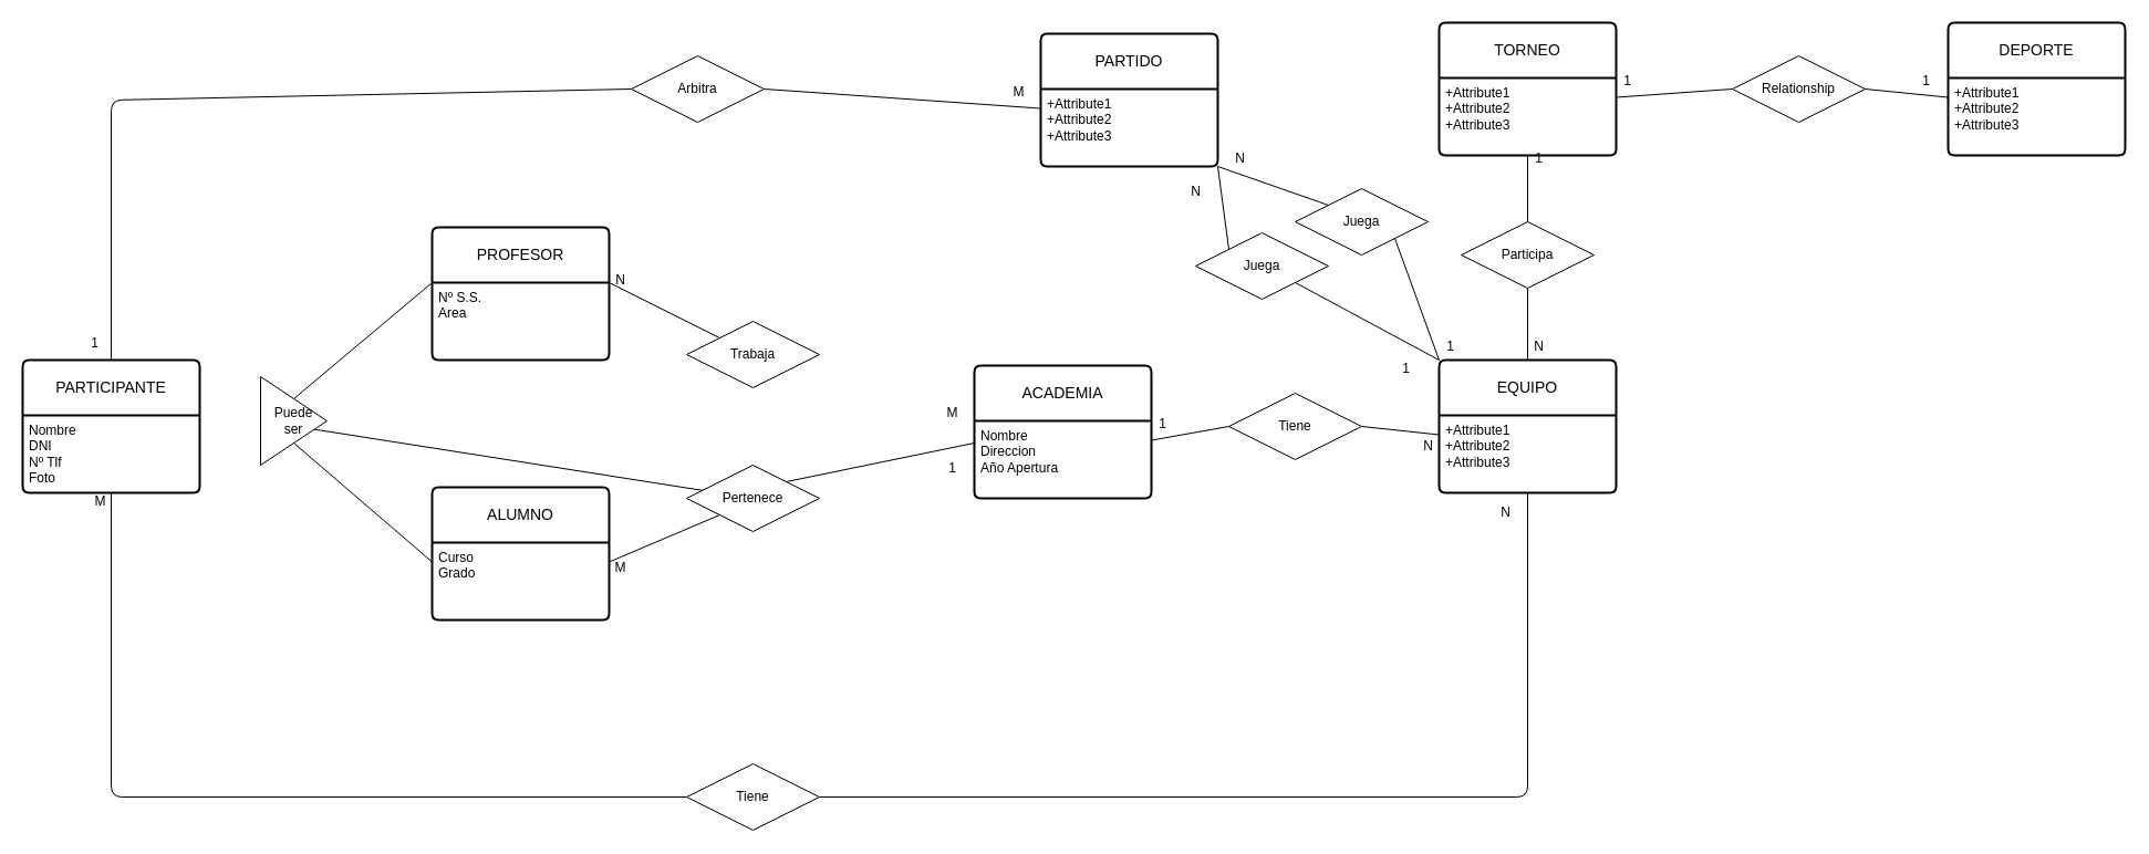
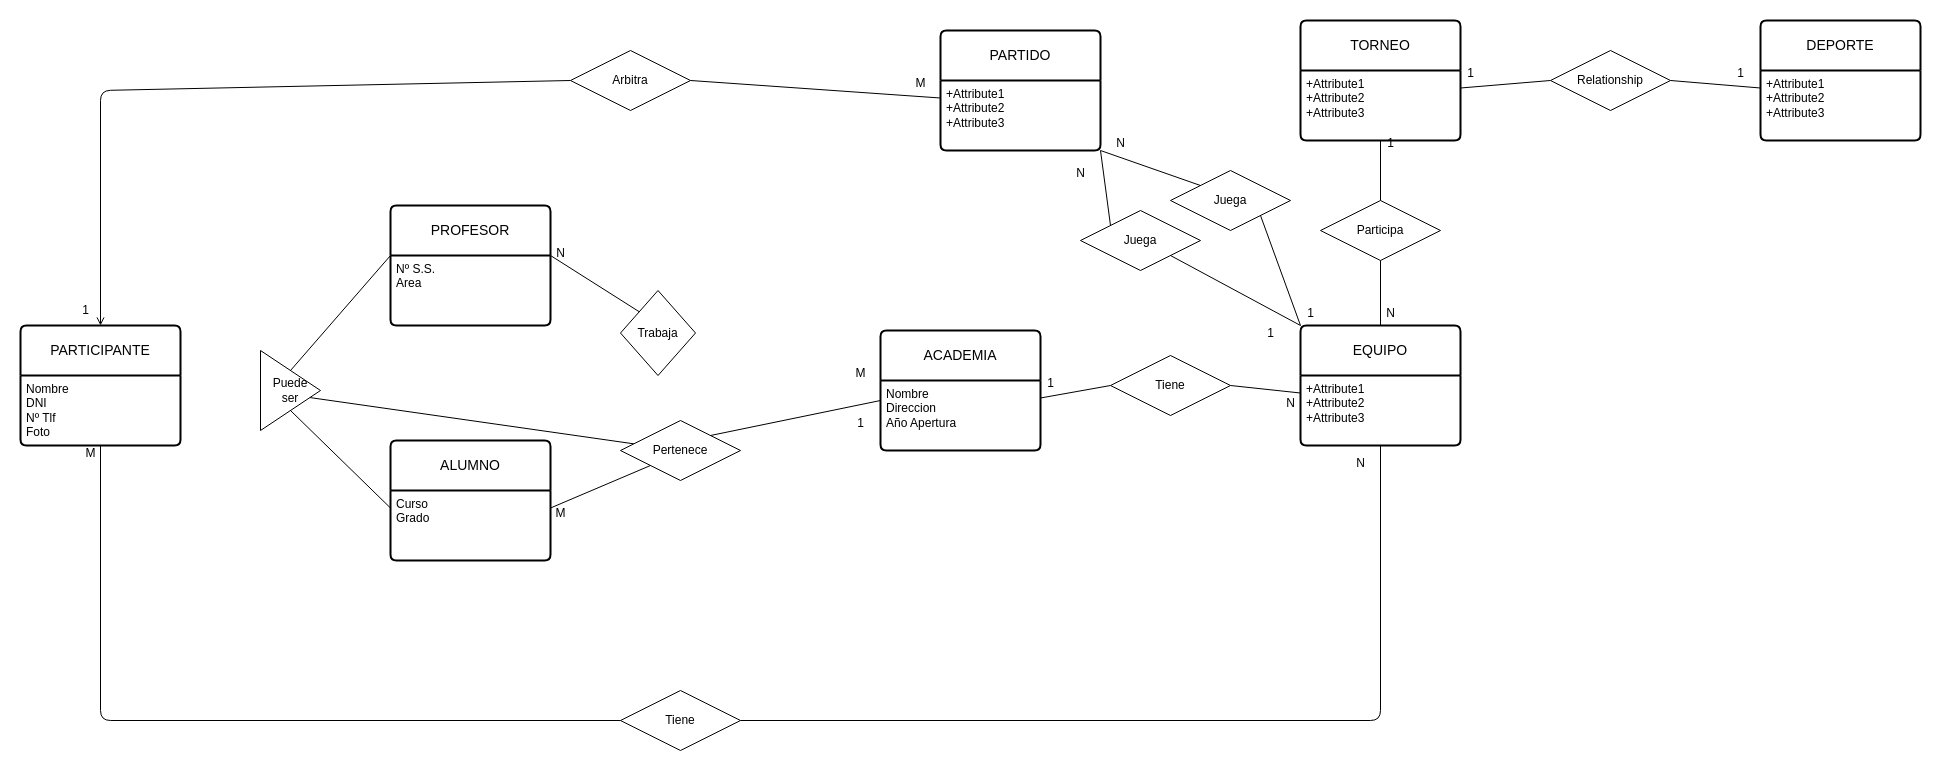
  <mxCell id="0" />
  <mxCell id="1" parent="0" />
  <mxCell id="2" value="PARTICIPANTE" style="swimlane;childLayout=stackLayout;horizontal=1;startSize=50;horizontalStack=0;rounded=1;fontSize=14;fontStyle=0;strokeWidth=2;resizeParent=0;resizeLast=1;shadow=0;dashed=0;align=center;arcSize=4;whiteSpace=wrap;html=1;" vertex="1" parent="1"><mxGeometry x="20" y="325" width="160" height="120" as="geometry" /></mxCell>
  <mxCell id="3" value="Nombre&lt;div&gt;DNI&lt;/div&gt;&lt;div&gt;Nº Tlf&lt;/div&gt;&lt;div&gt;Foto&lt;/div&gt;" style="align=left;strokeColor=none;fillColor=none;spacingLeft=4;fontSize=12;verticalAlign=top;resizable=0;rotatable=0;part=1;html=1;" vertex="1" parent="2"><mxGeometry y="50" width="160" height="70" as="geometry" /></mxCell>
  <mxCell id="4" value="PROFESOR" style="swimlane;childLayout=stackLayout;horizontal=1;startSize=50;horizontalStack=0;rounded=1;fontSize=14;fontStyle=0;strokeWidth=2;resizeParent=0;resizeLast=1;shadow=0;dashed=0;align=center;arcSize=4;whiteSpace=wrap;html=1;" vertex="1" parent="1"><mxGeometry x="390" y="205" width="160" height="120" as="geometry" /></mxCell>
  <mxCell id="5" value="&lt;div&gt;Nº S.S.&lt;/div&gt;&lt;div&gt;Area&lt;/div&gt;" style="align=left;strokeColor=none;fillColor=none;spacingLeft=4;fontSize=12;verticalAlign=top;resizable=0;rotatable=0;part=1;html=1;" vertex="1" parent="4"><mxGeometry y="50" width="160" height="70" as="geometry" /></mxCell>
  <mxCell id="6" value="ALUMNO" style="swimlane;childLayout=stackLayout;horizontal=1;startSize=50;horizontalStack=0;rounded=1;fontSize=14;fontStyle=0;strokeWidth=2;resizeParent=0;resizeLast=1;shadow=0;dashed=0;align=center;arcSize=4;whiteSpace=wrap;html=1;" vertex="1" parent="1"><mxGeometry x="390" y="440" width="160" height="120" as="geometry" /></mxCell>
  <mxCell id="7" value="Curso&lt;div&gt;Grado&lt;/div&gt;" style="align=left;strokeColor=none;fillColor=none;spacingLeft=4;fontSize=12;verticalAlign=top;resizable=0;rotatable=0;part=1;html=1;" vertex="1" parent="6"><mxGeometry y="50" width="160" height="70" as="geometry" /></mxCell>
  <mxCell id="8" value="EQUIPO" style="swimlane;childLayout=stackLayout;horizontal=1;startSize=50;horizontalStack=0;rounded=1;fontSize=14;fontStyle=0;strokeWidth=2;resizeParent=0;resizeLast=1;shadow=0;dashed=0;align=center;arcSize=4;whiteSpace=wrap;html=1;" vertex="1" parent="1"><mxGeometry x="1300" y="325" width="160" height="120" as="geometry" /></mxCell>
  <mxCell id="9" value="+Attribute1&#10;+Attribute2&#10;+Attribute3" style="align=left;strokeColor=none;fillColor=none;spacingLeft=4;fontSize=12;verticalAlign=top;resizable=0;rotatable=0;part=1;html=1;" vertex="1" parent="8"><mxGeometry y="50" width="160" height="70" as="geometry" /></mxCell>
  <mxCell id="10" value="ACADEMIA" style="swimlane;childLayout=stackLayout;horizontal=1;startSize=50;horizontalStack=0;rounded=1;fontSize=14;fontStyle=0;strokeWidth=2;resizeParent=0;resizeLast=1;shadow=0;dashed=0;align=center;arcSize=4;whiteSpace=wrap;html=1;" vertex="1" parent="1"><mxGeometry x="880" y="330" width="160" height="120" as="geometry" /></mxCell>
  <mxCell id="11" value="Nombre&lt;div&gt;Direccion&lt;/div&gt;&lt;div&gt;Año Apertura&lt;/div&gt;" style="align=left;strokeColor=none;fillColor=none;spacingLeft=4;fontSize=12;verticalAlign=top;resizable=0;rotatable=0;part=1;html=1;" vertex="1" parent="10"><mxGeometry y="50" width="160" height="70" as="geometry" /></mxCell>
  <mxCell id="12" value="" style="endArrow=none;html=1;exitX=0;exitY=0.5;exitDx=0;exitDy=0;" edge="1" parent="1" source="13" target="17"><mxGeometry width="50" height="50" relative="1" as="geometry"><mxPoint x="250" y="390" as="sourcePoint" /><mxPoint x="-35" y="50" as="targetPoint" /></mxGeometry></mxCell>
- <mxCell id="13" value="Puede&lt;div&gt;ser&lt;/div&gt;" style="triangle;whiteSpace=wrap;html=1;" vertex="1" parent="1"><mxGeometry x="235" y="340" width="60" height="80" as="geometry" /></mxCell>
+ <mxCell id="13" value="Puede&lt;div&gt;ser&lt;/div&gt;" style="triangle;whiteSpace=wrap;html=1;" vertex="1" parent="1"><mxGeometry x="260" y="350" width="60" height="80" as="geometry" /></mxCell>
  <mxCell id="14" value="" style="endArrow=none;html=1;entryX=0.5;entryY=0;entryDx=0;entryDy=0;exitX=0;exitY=0;exitDx=0;exitDy=0;" edge="1" parent="1" source="5" target="13"><mxGeometry width="50" height="50" relative="1" as="geometry"><mxPoint x="270" y="400" as="sourcePoint" /><mxPoint x="190" y="403" as="targetPoint" /></mxGeometry></mxCell>
  <mxCell id="15" value="" style="endArrow=none;html=1;entryX=0.5;entryY=1;entryDx=0;entryDy=0;exitX=0;exitY=0.25;exitDx=0;exitDy=0;" edge="1" parent="1" source="7" target="13"><mxGeometry width="50" height="50" relative="1" as="geometry"><mxPoint x="270" y="400" as="sourcePoint" /><mxPoint x="190" y="403" as="targetPoint" /></mxGeometry></mxCell>
  <mxCell id="16" value="Tiene" style="shape=rhombus;perimeter=rhombusPerimeter;whiteSpace=wrap;html=1;align=center;" vertex="1" parent="1"><mxGeometry x="620" y="690" width="120" height="60" as="geometry" /></mxCell>
  <mxCell id="17" value="Pertenece" style="shape=rhombus;perimeter=rhombusPerimeter;whiteSpace=wrap;html=1;align=center;" vertex="1" parent="1"><mxGeometry x="620" y="420" width="120" height="60" as="geometry" /></mxCell>
- <mxCell id="18" value="Trabaja" style="shape=rhombus;perimeter=rhombusPerimeter;whiteSpace=wrap;html=1;align=center;" vertex="1" parent="1"><mxGeometry x="620" y="290" width="120" height="60" as="geometry" /></mxCell>
+ <mxCell id="18" value="Trabaja" style="shape=rhombus;perimeter=rhombusPerimeter;whiteSpace=wrap;html=1;align=center;" vertex="1" parent="1"><mxGeometry x="620" y="290" width="75" height="85" as="geometry" /></mxCell>
  <mxCell id="19" value="" style="endArrow=none;html=1;entryX=0;entryY=0;entryDx=0;entryDy=0;exitX=1;exitY=0;exitDx=0;exitDy=0;" edge="1" parent="1" source="5" target="18"><mxGeometry width="50" height="50" relative="1" as="geometry"><mxPoint x="270" y="400" as="sourcePoint" /><mxPoint x="190" y="403" as="targetPoint" /></mxGeometry></mxCell>
  <mxCell id="20" value="" style="endArrow=none;html=1;entryX=0;entryY=1;entryDx=0;entryDy=0;exitX=1;exitY=0.25;exitDx=0;exitDy=0;" edge="1" parent="1" source="7" target="17"><mxGeometry width="50" height="50" relative="1" as="geometry"><mxPoint x="560" y="265" as="sourcePoint" /><mxPoint x="660" y="315" as="targetPoint" /></mxGeometry></mxCell>
  <mxCell id="21" value="" style="endArrow=none;html=1;exitX=1;exitY=0;exitDx=0;exitDy=0;" edge="1" parent="1" source="17"><mxGeometry width="50" height="50" relative="1" as="geometry"><mxPoint x="570" y="275" as="sourcePoint" /><mxPoint x="880" y="400" as="targetPoint" /></mxGeometry></mxCell>
  <mxCell id="22" value="" style="endArrow=none;html=1;entryX=0.5;entryY=1;entryDx=0;entryDy=0;exitX=0;exitY=0.5;exitDx=0;exitDy=0;" edge="1" parent="1" source="16" target="3"><mxGeometry width="50" height="50" relative="1" as="geometry"><mxPoint x="170" y="710" as="sourcePoint" /><mxPoint x="290" y="610" as="targetPoint" /><Array as="points"><mxPoint x="100" y="720" /></Array></mxGeometry></mxCell>
  <mxCell id="23" value="" style="endArrow=none;html=1;entryX=0.5;entryY=1;entryDx=0;entryDy=0;exitX=1;exitY=0.5;exitDx=0;exitDy=0;" edge="1" parent="1" source="16" target="9"><mxGeometry width="50" height="50" relative="1" as="geometry"><mxPoint x="60" y="790" as="sourcePoint" /><mxPoint x="110" y="455" as="targetPoint" /><Array as="points"><mxPoint x="1380" y="720" /></Array></mxGeometry></mxCell>
  <mxCell id="24" value="Tiene" style="shape=rhombus;perimeter=rhombusPerimeter;whiteSpace=wrap;html=1;align=center;" vertex="1" parent="1"><mxGeometry x="1110" y="355" width="120" height="60" as="geometry" /></mxCell>
  <mxCell id="25" value="" style="endArrow=none;html=1;exitX=1;exitY=0.5;exitDx=0;exitDy=0;entryX=0;entryY=0.25;entryDx=0;entryDy=0;" edge="1" parent="1" source="24" target="9"><mxGeometry width="50" height="50" relative="1" as="geometry"><mxPoint x="720" y="445" as="sourcePoint" /><mxPoint x="890" y="410" as="targetPoint" /></mxGeometry></mxCell>
  <mxCell id="26" value="" style="endArrow=none;html=1;exitX=1;exitY=0.25;exitDx=0;exitDy=0;entryX=0;entryY=0.5;entryDx=0;entryDy=0;" edge="1" parent="1" source="11" target="24"><mxGeometry width="50" height="50" relative="1" as="geometry"><mxPoint x="1240" y="395" as="sourcePoint" /><mxPoint x="1310" y="403" as="targetPoint" /></mxGeometry></mxCell>
  <mxCell id="27" value="PARTIDO" style="swimlane;childLayout=stackLayout;horizontal=1;startSize=50;horizontalStack=0;rounded=1;fontSize=14;fontStyle=0;strokeWidth=2;resizeParent=0;resizeLast=1;shadow=0;dashed=0;align=center;arcSize=4;whiteSpace=wrap;html=1;" vertex="1" parent="1"><mxGeometry x="940" y="30" width="160" height="120" as="geometry" /></mxCell>
  <mxCell id="28" value="+Attribute1&#10;+Attribute2&#10;+Attribute3" style="align=left;strokeColor=none;fillColor=none;spacingLeft=4;fontSize=12;verticalAlign=top;resizable=0;rotatable=0;part=1;html=1;" vertex="1" parent="27"><mxGeometry y="50" width="160" height="70" as="geometry" /></mxCell>
  <mxCell id="29" value="TORNEO" style="swimlane;childLayout=stackLayout;horizontal=1;startSize=50;horizontalStack=0;rounded=1;fontSize=14;fontStyle=0;strokeWidth=2;resizeParent=0;resizeLast=1;shadow=0;dashed=0;align=center;arcSize=4;whiteSpace=wrap;html=1;" vertex="1" parent="1"><mxGeometry x="1300" y="20" width="160" height="120" as="geometry" /></mxCell>
  <mxCell id="30" value="+Attribute1&#10;+Attribute2&#10;+Attribute3" style="align=left;strokeColor=none;fillColor=none;spacingLeft=4;fontSize=12;verticalAlign=top;resizable=0;rotatable=0;part=1;html=1;" vertex="1" parent="29"><mxGeometry y="50" width="160" height="70" as="geometry" /></mxCell>
  <mxCell id="31" value="DEPORTE" style="swimlane;childLayout=stackLayout;horizontal=1;startSize=50;horizontalStack=0;rounded=1;fontSize=14;fontStyle=0;strokeWidth=2;resizeParent=0;resizeLast=1;shadow=0;dashed=0;align=center;arcSize=4;whiteSpace=wrap;html=1;" vertex="1" parent="1"><mxGeometry x="1760" y="20" width="160" height="120" as="geometry" /></mxCell>
  <mxCell id="32" value="+Attribute1&#10;+Attribute2&#10;+Attribute3" style="align=left;strokeColor=none;fillColor=none;spacingLeft=4;fontSize=12;verticalAlign=top;resizable=0;rotatable=0;part=1;html=1;" vertex="1" parent="31"><mxGeometry y="50" width="160" height="70" as="geometry" /></mxCell>
  <mxCell id="33" value="Participa" style="shape=rhombus;perimeter=rhombusPerimeter;whiteSpace=wrap;html=1;align=center;" vertex="1" parent="1"><mxGeometry x="1320" y="200" width="120" height="60" as="geometry" /></mxCell>
  <mxCell id="34" value="" style="endArrow=none;html=1;exitX=0.5;exitY=1;exitDx=0;exitDy=0;entryX=0.5;entryY=0;entryDx=0;entryDy=0;" edge="1" parent="1" source="30" target="33"><mxGeometry width="50" height="50" relative="1" as="geometry"><mxPoint x="1240" y="395" as="sourcePoint" /><mxPoint x="1310" y="403" as="targetPoint" /></mxGeometry></mxCell>
  <mxCell id="35" value="" style="endArrow=none;html=1;exitX=0.5;exitY=0;exitDx=0;exitDy=0;entryX=0.5;entryY=1;entryDx=0;entryDy=0;" edge="1" parent="1" source="8" target="33"><mxGeometry width="50" height="50" relative="1" as="geometry"><mxPoint x="1390" y="150" as="sourcePoint" /><mxPoint x="1390" y="210" as="targetPoint" /></mxGeometry></mxCell>
- <mxCell id="36" value="Relationship" style="shape=rhombus;perimeter=rhombusPerimeter;whiteSpace=wrap;html=1;align=center;" vertex="1" parent="1"><mxGeometry x="1565" y="50" width="120" height="60" as="geometry" /></mxCell>
+ <mxCell id="36" value="Relationship" style="shape=rhombus;perimeter=rhombusPerimeter;whiteSpace=wrap;html=1;align=center;" vertex="1" parent="1"><mxGeometry x="1550" y="50" width="120" height="60" as="geometry" /></mxCell>
  <mxCell id="37" value="" style="endArrow=none;html=1;exitX=0;exitY=0.5;exitDx=0;exitDy=0;entryX=1;entryY=0.25;entryDx=0;entryDy=0;" edge="1" parent="1" source="36" target="30"><mxGeometry width="50" height="50" relative="1" as="geometry"><mxPoint x="1390" y="150" as="sourcePoint" /><mxPoint x="1390" y="210" as="targetPoint" /></mxGeometry></mxCell>
  <mxCell id="38" value="" style="endArrow=none;html=1;exitX=0;exitY=0.25;exitDx=0;exitDy=0;entryX=1;entryY=0.5;entryDx=0;entryDy=0;" edge="1" parent="1" source="32" target="36"><mxGeometry width="50" height="50" relative="1" as="geometry"><mxPoint x="1490" y="90" as="sourcePoint" /><mxPoint x="1470" y="98" as="targetPoint" /></mxGeometry></mxCell>
  <mxCell id="39" value="Juega" style="shape=rhombus;perimeter=rhombusPerimeter;whiteSpace=wrap;html=1;align=center;" vertex="1" parent="1"><mxGeometry x="1170" y="170" width="120" height="60" as="geometry" /></mxCell>
  <mxCell id="40" value="" style="endArrow=none;html=1;exitX=0;exitY=0;exitDx=0;exitDy=0;entryX=1;entryY=1;entryDx=0;entryDy=0;" edge="1" parent="1" target="28" source="39"><mxGeometry width="50" height="50" relative="1" as="geometry"><mxPoint x="1320" y="330" as="sourcePoint" /><mxPoint x="1190" y="255" as="targetPoint" /></mxGeometry></mxCell>
  <mxCell id="41" value="" style="endArrow=none;html=1;exitX=1;exitY=1;exitDx=0;exitDy=0;entryX=0;entryY=0;entryDx=0;entryDy=0;" edge="1" parent="1" source="39" target="8"><mxGeometry width="50" height="50" relative="1" as="geometry"><mxPoint x="1170" y="195" as="sourcePoint" /><mxPoint x="1110" y="160" as="targetPoint" /></mxGeometry></mxCell>
  <mxCell id="42" value="Juega" style="shape=rhombus;perimeter=rhombusPerimeter;whiteSpace=wrap;html=1;align=center;" vertex="1" parent="1"><mxGeometry x="1080" y="210" width="120" height="60" as="geometry" /></mxCell>
  <mxCell id="43" value="" style="endArrow=none;html=1;exitX=0;exitY=0;exitDx=0;exitDy=0;entryX=1;entryY=1;entryDx=0;entryDy=0;" edge="1" parent="1" source="42" target="28"><mxGeometry width="50" height="50" relative="1" as="geometry"><mxPoint x="1210" y="195" as="sourcePoint" /><mxPoint x="1110" y="160" as="targetPoint" /></mxGeometry></mxCell>
  <mxCell id="44" value="" style="endArrow=none;html=1;exitX=1;exitY=1;exitDx=0;exitDy=0;entryX=0;entryY=0;entryDx=0;entryDy=0;" edge="1" parent="1" source="42" target="8"><mxGeometry width="50" height="50" relative="1" as="geometry"><mxPoint x="1270" y="225" as="sourcePoint" /><mxPoint x="1310" y="335" as="targetPoint" /></mxGeometry></mxCell>
- <mxCell id="45" value="" style="endArrow=none;html=1;entryX=0.5;entryY=0;entryDx=0;entryDy=0;exitX=0;exitY=0.5;exitDx=0;exitDy=0;" edge="1" parent="1" source="46" target="2"><mxGeometry width="50" height="50" relative="1" as="geometry"><mxPoint x="440" y="90" as="sourcePoint" /><mxPoint x="110" y="455" as="targetPoint" /><Array as="points"><mxPoint x="100" y="90" /></Array></mxGeometry></mxCell>
+ <mxCell id="45" value="" style="endArrow=open;html=1;entryX=0.5;entryY=0;entryDx=0;entryDy=0;exitX=0;exitY=0.5;exitDx=0;exitDy=0;" edge="1" parent="1" source="46" target="2"><mxGeometry width="50" height="50" relative="1" as="geometry"><mxPoint x="440" y="90" as="sourcePoint" /><mxPoint x="110" y="455" as="targetPoint" /><Array as="points"><mxPoint x="100" y="90" /></Array></mxGeometry></mxCell>
  <mxCell id="46" value="Arbitra" style="shape=rhombus;perimeter=rhombusPerimeter;whiteSpace=wrap;html=1;align=center;" vertex="1" parent="1"><mxGeometry x="570" y="50" width="120" height="60" as="geometry" /></mxCell>
  <mxCell id="47" value="" style="endArrow=none;html=1;exitX=0;exitY=0.25;exitDx=0;exitDy=0;entryX=1;entryY=0.5;entryDx=0;entryDy=0;" edge="1" parent="1" source="28" target="46"><mxGeometry width="50" height="50" relative="1" as="geometry"><mxPoint x="1210" y="195" as="sourcePoint" /><mxPoint x="1110" y="160" as="targetPoint" /></mxGeometry></mxCell>
  <mxCell id="48" value="N" style="text;html=1;align=center;verticalAlign=middle;resizable=0;points=[];autosize=1;strokeColor=none;fillColor=none;" vertex="1" parent="1"><mxGeometry x="1345" y="448" width="30" height="30" as="geometry" /></mxCell>
  <mxCell id="49" value="M" style="text;html=1;align=center;verticalAlign=middle;resizable=0;points=[];autosize=1;strokeColor=none;fillColor=none;" vertex="1" parent="1"><mxGeometry x="75" y="438" width="30" height="30" as="geometry" /></mxCell>
  <mxCell id="50" value="N" style="text;html=1;align=center;verticalAlign=middle;resizable=0;points=[];autosize=1;strokeColor=none;fillColor=none;" vertex="1" parent="1"><mxGeometry x="545" y="238" width="30" height="30" as="geometry" /></mxCell>
  <mxCell id="51" value="M" style="text;html=1;align=center;verticalAlign=middle;resizable=0;points=[];autosize=1;strokeColor=none;fillColor=none;" vertex="1" parent="1"><mxGeometry x="845" y="358" width="30" height="30" as="geometry" /></mxCell>
  <mxCell id="52" value="M" style="text;html=1;align=center;verticalAlign=middle;resizable=0;points=[];autosize=1;strokeColor=none;fillColor=none;" vertex="1" parent="1"><mxGeometry x="545" y="498" width="30" height="30" as="geometry" /></mxCell>
  <mxCell id="53" value="1" style="text;html=1;align=center;verticalAlign=middle;resizable=0;points=[];autosize=1;strokeColor=none;fillColor=none;" vertex="1" parent="1"><mxGeometry x="845" y="408" width="30" height="30" as="geometry" /></mxCell>
  <mxCell id="54" value="M" style="text;html=1;align=center;verticalAlign=middle;resizable=0;points=[];autosize=1;strokeColor=none;fillColor=none;" vertex="1" parent="1"><mxGeometry x="905" y="68" width="30" height="30" as="geometry" /></mxCell>
  <mxCell id="55" value="1" style="text;html=1;align=center;verticalAlign=middle;resizable=0;points=[];autosize=1;strokeColor=none;fillColor=none;" vertex="1" parent="1"><mxGeometry x="70" y="295" width="30" height="30" as="geometry" /></mxCell>
  <mxCell id="56" value="1" style="text;html=1;align=center;verticalAlign=middle;resizable=0;points=[];autosize=1;strokeColor=none;fillColor=none;" vertex="1" parent="1"><mxGeometry x="1455" y="58" width="30" height="30" as="geometry" /></mxCell>
  <mxCell id="57" value="1" style="text;html=1;align=center;verticalAlign=middle;resizable=0;points=[];autosize=1;strokeColor=none;fillColor=none;" vertex="1" parent="1"><mxGeometry x="1725" y="58" width="30" height="30" as="geometry" /></mxCell>
  <mxCell id="58" value="1" style="text;html=1;align=center;verticalAlign=middle;resizable=0;points=[];autosize=1;strokeColor=none;fillColor=none;" vertex="1" parent="1"><mxGeometry x="1295" y="298" width="30" height="30" as="geometry" /></mxCell>
  <mxCell id="59" value="1" style="text;html=1;align=center;verticalAlign=middle;resizable=0;points=[];autosize=1;strokeColor=none;fillColor=none;" vertex="1" parent="1"><mxGeometry x="1255" y="318" width="30" height="30" as="geometry" /></mxCell>
  <mxCell id="60" value="N" style="text;html=1;align=center;verticalAlign=middle;resizable=0;points=[];autosize=1;strokeColor=none;fillColor=none;" vertex="1" parent="1"><mxGeometry x="1105" y="128" width="30" height="30" as="geometry" /></mxCell>
  <mxCell id="61" value="N" style="text;html=1;align=center;verticalAlign=middle;resizable=0;points=[];autosize=1;strokeColor=none;fillColor=none;" vertex="1" parent="1"><mxGeometry x="1065" y="158" width="30" height="30" as="geometry" /></mxCell>
  <mxCell id="62" value="1" style="text;html=1;align=center;verticalAlign=middle;resizable=0;points=[];autosize=1;strokeColor=none;fillColor=none;" vertex="1" parent="1"><mxGeometry x="1035" y="368" width="30" height="30" as="geometry" /></mxCell>
  <mxCell id="63" value="N" style="text;html=1;align=center;verticalAlign=middle;resizable=0;points=[];autosize=1;strokeColor=none;fillColor=none;" vertex="1" parent="1"><mxGeometry x="1275" y="388" width="30" height="30" as="geometry" /></mxCell>
  <mxCell id="64" value="N" style="text;html=1;align=center;verticalAlign=middle;resizable=0;points=[];autosize=1;strokeColor=none;fillColor=none;" vertex="1" parent="1"><mxGeometry x="1375" y="298" width="30" height="30" as="geometry" /></mxCell>
  <mxCell id="65" value="1" style="text;html=1;align=center;verticalAlign=middle;resizable=0;points=[];autosize=1;strokeColor=none;fillColor=none;" vertex="1" parent="1"><mxGeometry x="1375" y="128" width="30" height="30" as="geometry" /></mxCell>
